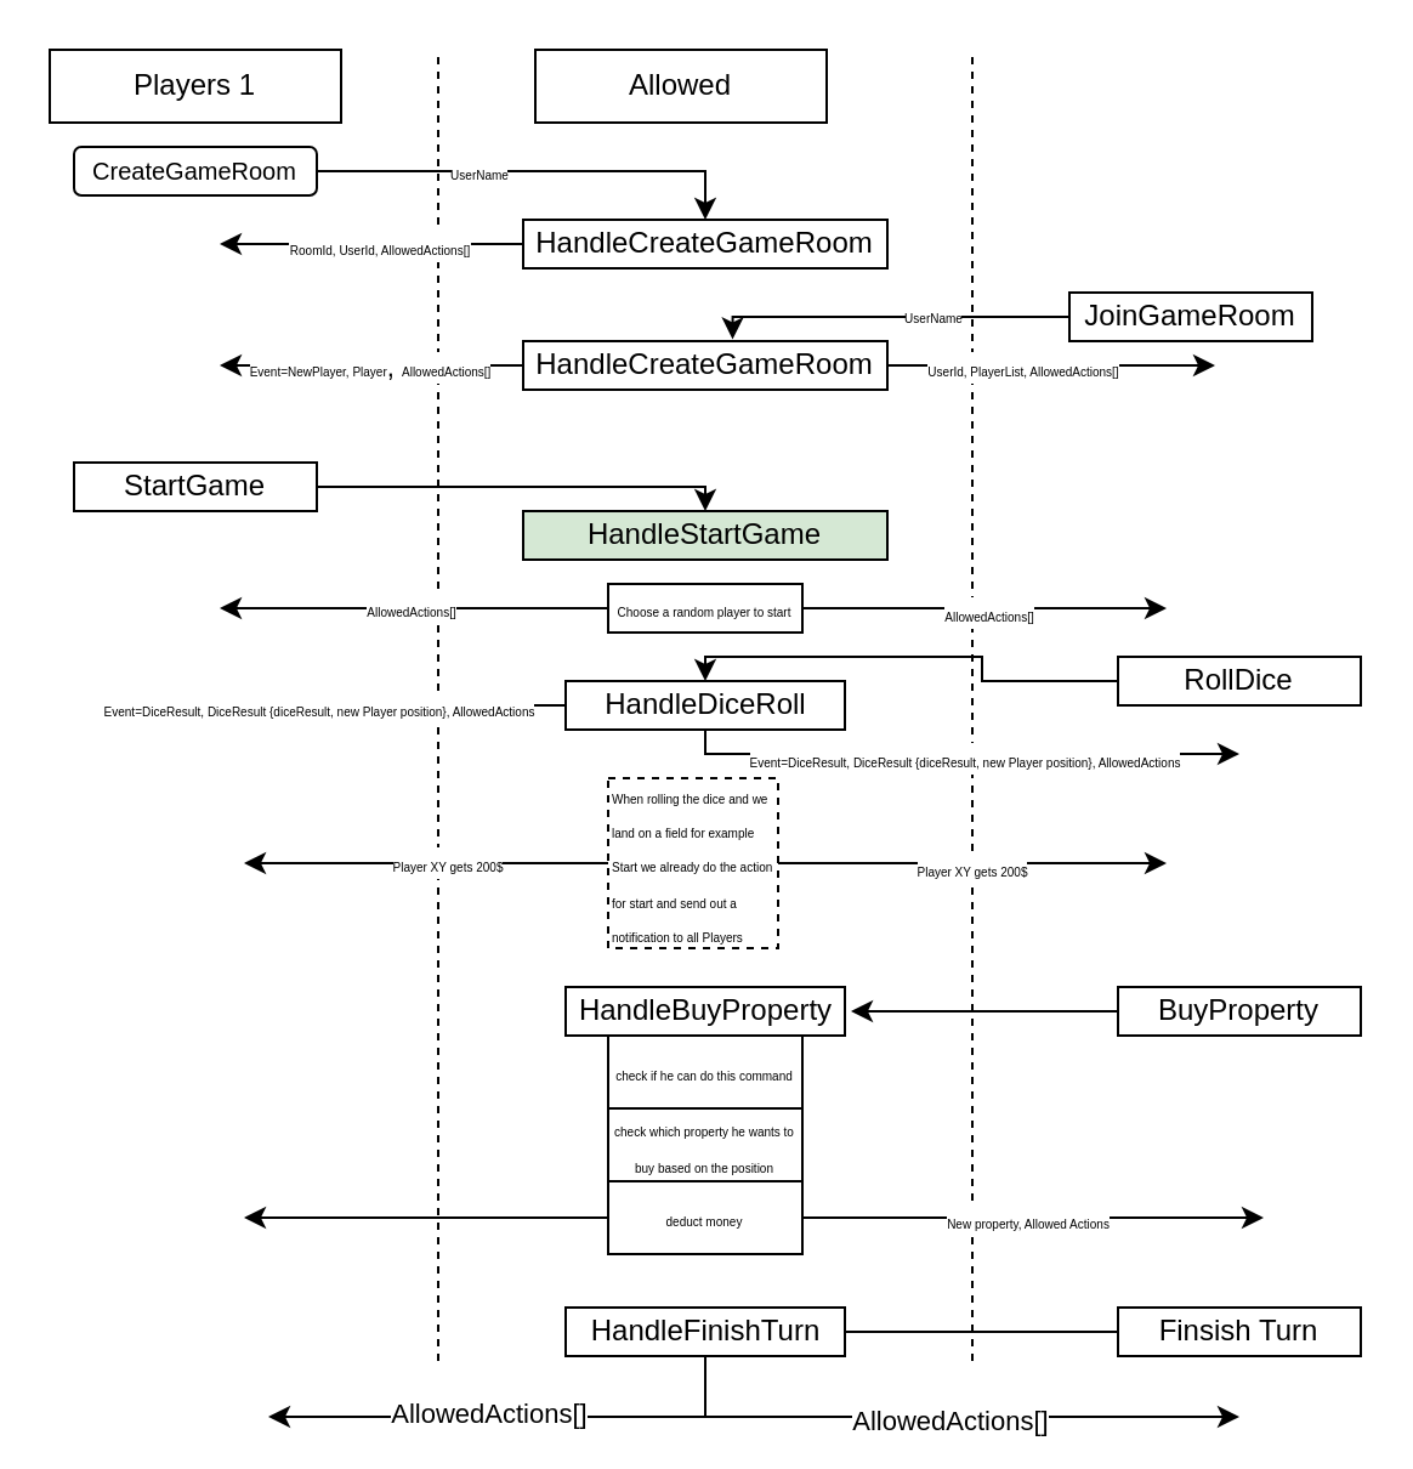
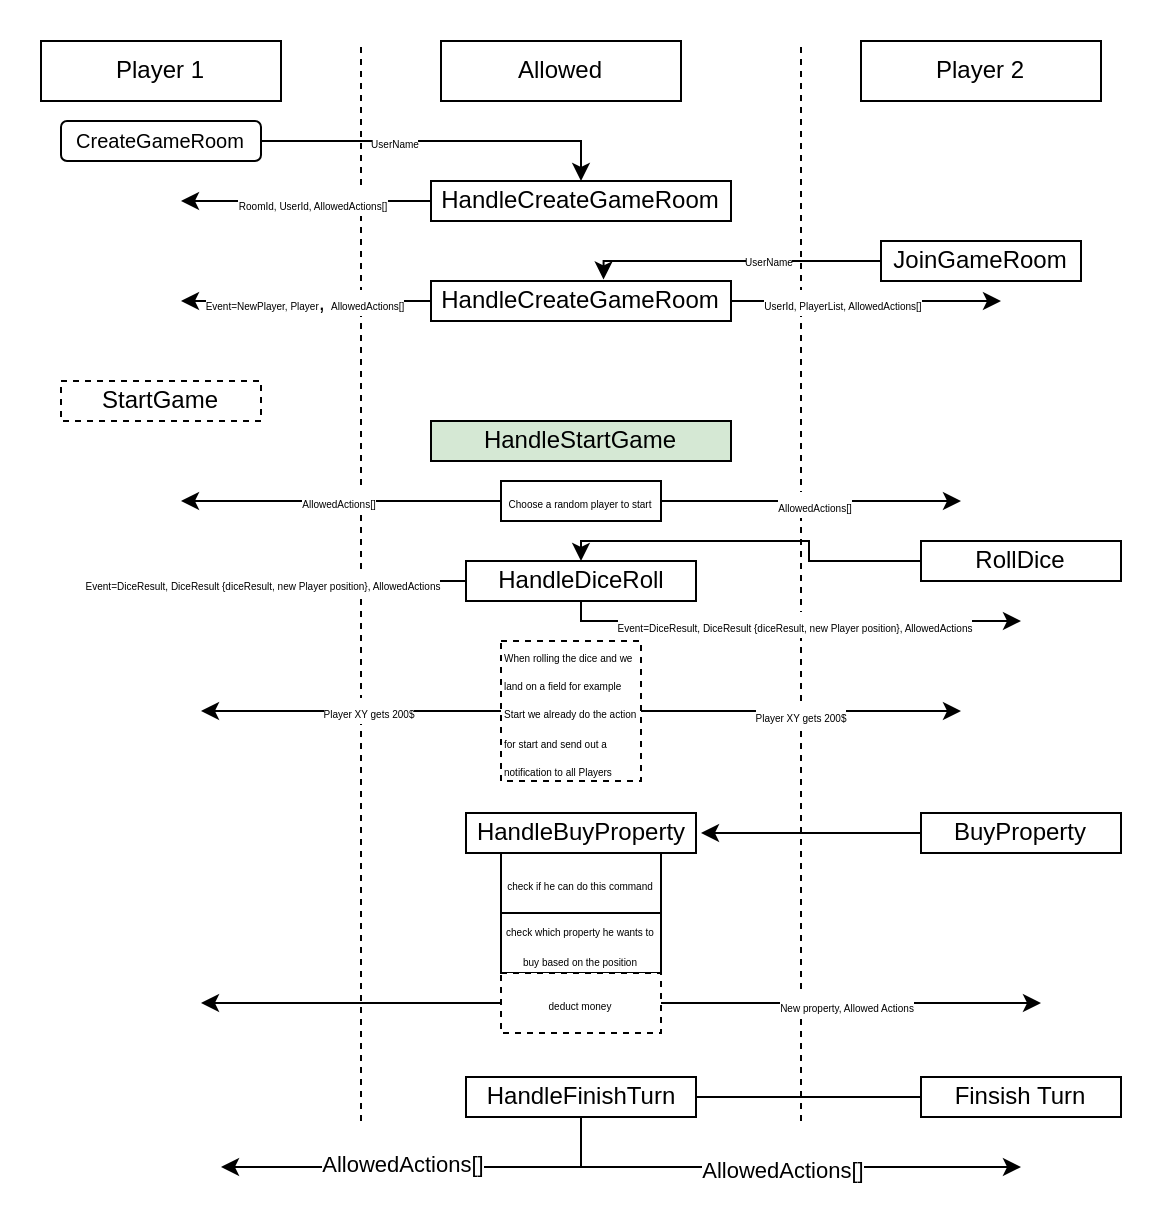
  <mxCell id="0" />
  <mxCell id="1" parent="0" />
- <mxCell id="2" value="Players 1" style="rounded=0;whiteSpace=wrap;html=1;" vertex="1" parent="1"><mxGeometry x="20" y="20" width="120" height="30" as="geometry" /></mxCell>
+ <mxCell id="2" value="Player 1" style="rounded=0;whiteSpace=wrap;html=1;" vertex="1" parent="1"><mxGeometry x="20" y="20" width="120" height="30" as="geometry" /></mxCell>
  <mxCell id="3" value="" style="endArrow=none;dashed=1;html=1;rounded=0;" edge="1" parent="1"><mxGeometry width="50" height="50" relative="1" as="geometry"><mxPoint x="180" y="560" as="sourcePoint" /><mxPoint x="180" y="20" as="targetPoint" /></mxGeometry></mxCell>
  <mxCell id="4" style="edgeStyle=orthogonalEdgeStyle;rounded=0;orthogonalLoop=1;jettySize=auto;html=1;" edge="1" parent="1" source="6"><mxGeometry relative="1" as="geometry"><mxPoint x="90" y="100" as="targetPoint" /><Array as="points"><mxPoint x="120" y="100" /><mxPoint x="120" y="100" /></Array></mxGeometry></mxCell>
  <mxCell id="5" value="&lt;font style=&quot;font-size: 5px;&quot;&gt;RoomId, UserId, AllowedActions[]&lt;/font&gt;" style="edgeLabel;html=1;align=center;verticalAlign=middle;resizable=0;points=[];" vertex="1" connectable="0" parent="4"><mxGeometry x="0.025" relative="1" as="geometry"><mxPoint x="4" as="offset" /></mxGeometry></mxCell>
  <mxCell id="6" value="HandleCreateGameRoom" style="rounded=0;whiteSpace=wrap;html=1;" vertex="1" parent="1"><mxGeometry x="215" y="90" width="150" height="20" as="geometry" /></mxCell>
  <mxCell id="7" value="Allowed" style="rounded=0;whiteSpace=wrap;html=1;" vertex="1" parent="1"><mxGeometry x="220" y="20" width="120" height="30" as="geometry" /></mxCell>
+ <mxCell id="8" value="Player 2" style="rounded=0;whiteSpace=wrap;html=1;" vertex="1" parent="1"><mxGeometry x="430" y="20" width="120" height="30" as="geometry" /></mxCell>
  <mxCell id="9" value="" style="endArrow=none;dashed=1;html=1;rounded=0;" edge="1" parent="1"><mxGeometry width="50" height="50" relative="1" as="geometry"><mxPoint x="400" y="560" as="sourcePoint" /><mxPoint x="400" y="20" as="targetPoint" /></mxGeometry></mxCell>
  <mxCell id="10" style="edgeStyle=orthogonalEdgeStyle;rounded=0;orthogonalLoop=1;jettySize=auto;html=1;entryX=0.5;entryY=0;entryDx=0;entryDy=0;" edge="1" parent="1" source="12" target="6"><mxGeometry relative="1" as="geometry" /></mxCell>
  <mxCell id="11" value="&lt;font style=&quot;font-size: 5px;&quot;&gt;UserName&lt;/font&gt;" style="edgeLabel;html=1;align=center;verticalAlign=middle;resizable=0;points=[];" vertex="1" connectable="0" parent="10"><mxGeometry x="-0.271" y="1" relative="1" as="geometry"><mxPoint as="offset" /></mxGeometry></mxCell>
  <mxCell id="12" value="&lt;font style=&quot;font-size: 10px;&quot;&gt;CreateGameRoom&lt;/font&gt;" style="whiteSpace=wrap;html=1;rounded=1;" vertex="1" parent="1"><mxGeometry x="30" y="60" width="100" height="20" as="geometry" /></mxCell>
  <mxCell id="13" value="JoinGameRoom" style="rounded=0;whiteSpace=wrap;html=1;" vertex="1" parent="1"><mxGeometry x="440" y="120" width="100" height="20" as="geometry" /></mxCell>
  <mxCell id="14" style="edgeStyle=orthogonalEdgeStyle;rounded=0;orthogonalLoop=1;jettySize=auto;html=1;" edge="1" parent="1" source="18"><mxGeometry relative="1" as="geometry"><mxPoint x="500" y="150" as="targetPoint" /></mxGeometry></mxCell>
  <mxCell id="15" value="&lt;font style=&quot;font-size: 5px;&quot;&gt;UserId, PlayerList, AllowedActions[]&lt;/font&gt;" style="edgeLabel;html=1;align=center;verticalAlign=middle;resizable=0;points=[];" vertex="1" connectable="0" parent="14"><mxGeometry x="-0.308" y="2" relative="1" as="geometry"><mxPoint x="8" y="2" as="offset" /></mxGeometry></mxCell>
  <mxCell id="16" style="edgeStyle=orthogonalEdgeStyle;rounded=0;orthogonalLoop=1;jettySize=auto;html=1;" edge="1" parent="1" source="18"><mxGeometry relative="1" as="geometry"><mxPoint x="90" y="150" as="targetPoint" /></mxGeometry></mxCell>
  <mxCell id="17" value="&lt;font style=&quot;font-size: 5px;&quot;&gt;Event=NewPlayer, Player&lt;/font&gt;, &lt;font style=&quot;font-size: 5px;&quot;&gt;AllowedActions[]&lt;/font&gt;" style="edgeLabel;html=1;align=center;verticalAlign=middle;resizable=0;points=[];" vertex="1" connectable="0" parent="16"><mxGeometry x="0.025" y="-1" relative="1" as="geometry"><mxPoint y="1" as="offset" /></mxGeometry></mxCell>
  <mxCell id="18" value="HandleCreateGameRoom" style="rounded=0;whiteSpace=wrap;html=1;" vertex="1" parent="1"><mxGeometry x="215" y="140" width="150" height="20" as="geometry" /></mxCell>
  <mxCell id="19" style="edgeStyle=orthogonalEdgeStyle;rounded=0;orthogonalLoop=1;jettySize=auto;html=1;entryX=0.575;entryY=-0.039;entryDx=0;entryDy=0;entryPerimeter=0;" edge="1" parent="1" source="13" target="18"><mxGeometry relative="1" as="geometry"><Array as="points"><mxPoint x="301" y="130" /></Array></mxGeometry></mxCell>
  <mxCell id="20" value="&lt;font style=&quot;font-size: 5px;&quot;&gt;UserName&lt;/font&gt;" style="edgeLabel;html=1;align=center;verticalAlign=middle;resizable=0;points=[];" vertex="1" connectable="0" parent="19"><mxGeometry x="-0.226" y="-2" relative="1" as="geometry"><mxPoint as="offset" /></mxGeometry></mxCell>
- <mxCell id="21" style="edgeStyle=orthogonalEdgeStyle;rounded=0;orthogonalLoop=1;jettySize=auto;html=1;entryX=0.5;entryY=0;entryDx=0;entryDy=0;" edge="1" parent="1" source="22" target="23"><mxGeometry relative="1" as="geometry"><mxPoint x="270" y="200" as="targetPoint" /><Array as="points"><mxPoint x="290" y="200" /></Array></mxGeometry></mxCell>
- <mxCell id="22" value="StartGame" style="rounded=0;whiteSpace=wrap;html=1;" vertex="1" parent="1"><mxGeometry x="30" y="190" width="100" height="20" as="geometry" /></mxCell>
+ <mxCell id="22" value="StartGame" style="rounded=0;whiteSpace=wrap;html=1;dashed=1;" vertex="1" parent="1"><mxGeometry x="30" y="190" width="100" height="20" as="geometry" /></mxCell>
  <mxCell id="23" value="HandleStartGame" style="rounded=0;whiteSpace=wrap;html=1;fillColor=#d5e8d4;" vertex="1" parent="1"><mxGeometry x="215" y="210" width="150" height="20" as="geometry" /></mxCell>
  <mxCell id="24" style="edgeStyle=orthogonalEdgeStyle;rounded=0;orthogonalLoop=1;jettySize=auto;html=1;" edge="1" parent="1" source="26"><mxGeometry relative="1" as="geometry"><mxPoint x="90" y="250" as="targetPoint" /></mxGeometry></mxCell>
  <mxCell id="25" value="&lt;font style=&quot;font-size: 5px;&quot;&gt;AllowedActions[]&lt;/font&gt;" style="edgeLabel;html=1;align=center;verticalAlign=middle;resizable=0;points=[];" vertex="1" connectable="0" parent="24"><mxGeometry x="0.018" y="-1" relative="1" as="geometry"><mxPoint as="offset" /></mxGeometry></mxCell>
  <mxCell id="26" value="&lt;font style=&quot;font-size: 5px;&quot;&gt;Choose a random player to start&lt;/font&gt;" style="rounded=0;whiteSpace=wrap;html=1;" vertex="1" parent="1"><mxGeometry x="250" y="240" width="80" height="20" as="geometry" /></mxCell>
  <mxCell id="27" style="edgeStyle=orthogonalEdgeStyle;rounded=0;orthogonalLoop=1;jettySize=auto;html=1;exitX=1;exitY=0.5;exitDx=0;exitDy=0;" edge="1" parent="1" source="26"><mxGeometry relative="1" as="geometry"><mxPoint x="480" y="250" as="targetPoint" /><mxPoint x="560" y="260" as="sourcePoint" /></mxGeometry></mxCell>
  <mxCell id="28" value="&lt;font style=&quot;font-size: 5px;&quot;&gt;AllowedActions[]&lt;/font&gt;" style="edgeLabel;html=1;align=center;verticalAlign=middle;resizable=0;points=[];" vertex="1" connectable="0" parent="27"><mxGeometry x="0.018" y="-1" relative="1" as="geometry"><mxPoint as="offset" /></mxGeometry></mxCell>
  <mxCell id="29" style="edgeStyle=orthogonalEdgeStyle;rounded=0;orthogonalLoop=1;jettySize=auto;html=1;entryX=0.5;entryY=0;entryDx=0;entryDy=0;" edge="1" parent="1" source="30" target="35"><mxGeometry relative="1" as="geometry"><mxPoint x="360" y="290" as="targetPoint" /><Array as="points"><mxPoint x="404" y="280" /><mxPoint x="404" y="270" /><mxPoint x="290" y="270" /></Array></mxGeometry></mxCell>
  <mxCell id="30" value="RollDice" style="rounded=0;whiteSpace=wrap;html=1;" vertex="1" parent="1"><mxGeometry x="460" y="270" width="100" height="20" as="geometry" /></mxCell>
  <mxCell id="31" style="edgeStyle=orthogonalEdgeStyle;rounded=0;orthogonalLoop=1;jettySize=auto;html=1;" edge="1" parent="1" source="35"><mxGeometry relative="1" as="geometry"><mxPoint x="510" y="310" as="targetPoint" /><Array as="points"><mxPoint x="290" y="310" /></Array></mxGeometry></mxCell>
  <mxCell id="32" value="&lt;font style=&quot;font-size: 5px;&quot;&gt;Event=DiceResult, DiceResult {diceResult, new Player position}, AllowedActions&lt;/font&gt;" style="edgeLabel;html=1;align=center;verticalAlign=middle;resizable=0;points=[];" vertex="1" connectable="0" parent="31"><mxGeometry x="0.007" y="-1" relative="1" as="geometry"><mxPoint as="offset" /></mxGeometry></mxCell>
  <mxCell id="33" style="edgeStyle=orthogonalEdgeStyle;rounded=0;orthogonalLoop=1;jettySize=auto;html=1;" edge="1" parent="1" source="35"><mxGeometry relative="1" as="geometry"><mxPoint x="90" y="290" as="targetPoint" /></mxGeometry></mxCell>
  <mxCell id="34" value="&lt;font style=&quot;font-size: 5px;&quot;&gt;Event=DiceResult, DiceResult {diceResult, new Player position}, AllowedActions&lt;/font&gt;" style="edgeLabel;html=1;align=center;verticalAlign=middle;resizable=0;points=[];" vertex="1" connectable="0" parent="33"><mxGeometry x="-0.213" y="1" relative="1" as="geometry"><mxPoint x="-46" y="-1" as="offset" /></mxGeometry></mxCell>
  <mxCell id="35" value="HandleDiceRoll" style="rounded=0;whiteSpace=wrap;html=1;" vertex="1" parent="1"><mxGeometry x="232.5" y="280" width="115" height="20" as="geometry" /></mxCell>
  <mxCell id="36" style="edgeStyle=orthogonalEdgeStyle;rounded=0;orthogonalLoop=1;jettySize=auto;html=1;" edge="1" parent="1" source="37"><mxGeometry relative="1" as="geometry"><mxPoint x="350" y="416" as="targetPoint" /></mxGeometry></mxCell>
  <mxCell id="37" value="BuyProperty" style="rounded=0;whiteSpace=wrap;html=1;" vertex="1" parent="1"><mxGeometry x="460" y="406" width="100" height="20" as="geometry" /></mxCell>
  <mxCell id="38" value="HandleBuyProperty" style="rounded=0;whiteSpace=wrap;html=1;" vertex="1" parent="1"><mxGeometry x="232.5" y="406" width="115" height="20" as="geometry" /></mxCell>
  <mxCell id="39" value="&lt;font style=&quot;font-size: 5px;&quot;&gt;check which property he wants to buy based on the position&lt;/font&gt;" style="rounded=0;whiteSpace=wrap;html=1;" vertex="1" parent="1"><mxGeometry x="250" y="456" width="80" height="30" as="geometry" /></mxCell>
  <mxCell id="40" value="&lt;font style=&quot;font-size: 5px;&quot;&gt;check if he can do this command&lt;/font&gt;" style="rounded=0;whiteSpace=wrap;html=1;" vertex="1" parent="1"><mxGeometry x="250" y="426" width="80" height="30" as="geometry" /></mxCell>
  <mxCell id="41" style="edgeStyle=orthogonalEdgeStyle;rounded=0;orthogonalLoop=1;jettySize=auto;html=1;" edge="1" parent="1" source="44"><mxGeometry relative="1" as="geometry"><mxPoint x="100" y="501" as="targetPoint" /></mxGeometry></mxCell>
  <mxCell id="42" style="edgeStyle=orthogonalEdgeStyle;rounded=0;orthogonalLoop=1;jettySize=auto;html=1;" edge="1" parent="1" source="44"><mxGeometry relative="1" as="geometry"><mxPoint x="520" y="501" as="targetPoint" /></mxGeometry></mxCell>
  <mxCell id="43" value="&lt;font style=&quot;font-size: 5px;&quot;&gt;New property, Allowed Actions&lt;/font&gt;" style="edgeLabel;html=1;align=center;verticalAlign=middle;resizable=0;points=[];" vertex="1" connectable="0" parent="42"><mxGeometry x="-0.037" relative="1" as="geometry"><mxPoint as="offset" /></mxGeometry></mxCell>
- <mxCell id="44" value="&lt;font style=&quot;font-size: 5px;&quot;&gt;deduct money&lt;/font&gt;" style="rounded=0;whiteSpace=wrap;html=1;" vertex="1" parent="1"><mxGeometry x="250" y="486" width="80" height="30" as="geometry" /></mxCell>
+ <mxCell id="44" value="&lt;font style=&quot;font-size: 5px;&quot;&gt;deduct money&lt;/font&gt;" style="rounded=0;whiteSpace=wrap;html=1;dashed=1;" vertex="1" parent="1"><mxGeometry x="250" y="486" width="80" height="30" as="geometry" /></mxCell>
  <mxCell id="45" style="edgeStyle=orthogonalEdgeStyle;rounded=0;orthogonalLoop=1;jettySize=auto;html=1;entryX=1;entryY=0.5;entryDx=0;entryDy=0;endArrow=none;" edge="1" parent="1" source="46" target="51"><mxGeometry relative="1" as="geometry"><mxPoint x="310" y="548" as="targetPoint" /></mxGeometry></mxCell>
  <mxCell id="46" value="Finsish Turn" style="rounded=0;whiteSpace=wrap;html=1;" vertex="1" parent="1"><mxGeometry x="460" y="538" width="100" height="20" as="geometry" /></mxCell>
  <mxCell id="47" style="edgeStyle=orthogonalEdgeStyle;rounded=0;orthogonalLoop=1;jettySize=auto;html=1;" edge="1" parent="1" source="51"><mxGeometry relative="1" as="geometry"><mxPoint x="510" y="583" as="targetPoint" /><Array as="points"><mxPoint x="290" y="583" /></Array></mxGeometry></mxCell>
  <mxCell id="48" value="AllowedActions[]" style="edgeLabel;html=1;align=center;verticalAlign=middle;resizable=0;points=[];" vertex="1" connectable="0" parent="47"><mxGeometry x="0.095" y="-1" relative="1" as="geometry"><mxPoint x="-9" as="offset" /></mxGeometry></mxCell>
  <mxCell id="49" style="edgeStyle=orthogonalEdgeStyle;rounded=0;orthogonalLoop=1;jettySize=auto;html=1;" edge="1" parent="1" source="51"><mxGeometry relative="1" as="geometry"><mxPoint x="110" y="583" as="targetPoint" /><Array as="points"><mxPoint x="290" y="583" /></Array></mxGeometry></mxCell>
  <mxCell id="50" value="AllowedActions[]" style="edgeLabel;html=1;align=center;verticalAlign=middle;resizable=0;points=[];" vertex="1" connectable="0" parent="49"><mxGeometry x="0.46" y="-2" relative="1" as="geometry"><mxPoint x="35" as="offset" /></mxGeometry></mxCell>
  <mxCell id="51" value="HandleFinishTurn" style="rounded=0;whiteSpace=wrap;html=1;" vertex="1" parent="1"><mxGeometry x="232.5" y="538" width="115" height="20" as="geometry" /></mxCell>
  <mxCell id="52" style="edgeStyle=orthogonalEdgeStyle;rounded=0;orthogonalLoop=1;jettySize=auto;html=1;" edge="1" parent="1" source="56"><mxGeometry relative="1" as="geometry"><mxPoint x="100" y="355" as="targetPoint" /></mxGeometry></mxCell>
  <mxCell id="53" value="&lt;font style=&quot;font-size: 5px;&quot;&gt;Player XY gets 200$&lt;/font&gt;" style="edgeLabel;html=1;align=center;verticalAlign=middle;resizable=0;points=[];" vertex="1" connectable="0" parent="52"><mxGeometry x="-0.106" y="-1" relative="1" as="geometry"><mxPoint as="offset" /></mxGeometry></mxCell>
  <mxCell id="54" style="edgeStyle=orthogonalEdgeStyle;rounded=0;orthogonalLoop=1;jettySize=auto;html=1;" edge="1" parent="1" source="56"><mxGeometry relative="1" as="geometry"><mxPoint x="480" y="355" as="targetPoint" /></mxGeometry></mxCell>
  <mxCell id="55" value="&lt;font style=&quot;font-size: 5px;&quot;&gt;Player XY gets 200$&lt;/font&gt;" style="edgeLabel;html=1;align=center;verticalAlign=middle;resizable=0;points=[];" vertex="1" connectable="0" parent="54"><mxGeometry x="-0.011" y="-1" relative="1" as="geometry"><mxPoint as="offset" /></mxGeometry></mxCell>
  <mxCell id="56" value="&lt;p align=&quot;left&quot;&gt;&lt;font style=&quot;font-size: 5px;&quot;&gt;When rolling the dice and we land on a field for example Start we already do the action for start and send out a notification to all Players&lt;/font&gt;&lt;/p&gt;" style="whiteSpace=wrap;html=1;aspect=fixed;dashed=1;align=left;" vertex="1" parent="1"><mxGeometry x="250" y="320" width="70" height="70" as="geometry" /></mxCell>
